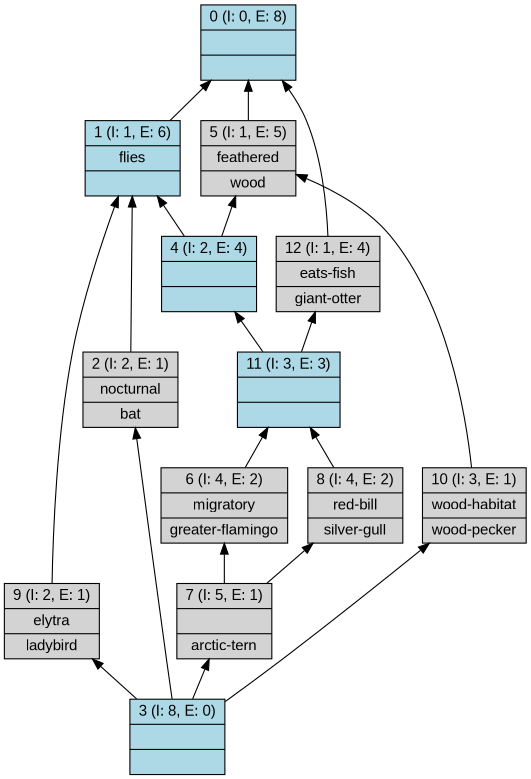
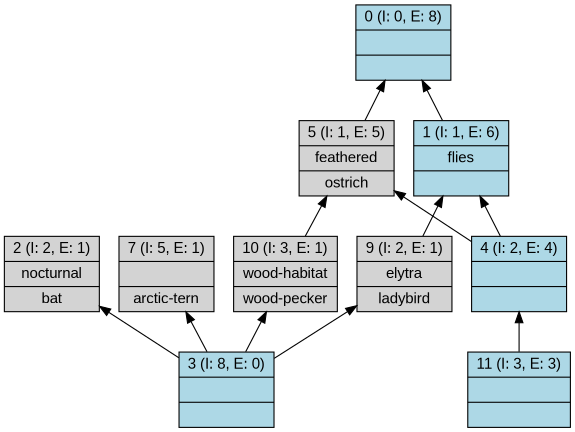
  digraph {
    fontname="Liberation Sans"
    rankdir=BT
    node [fontname="Liberation Sans" shape=record style=filled]
    edge [fontname="Liberation Sans"]
    n1 [fillcolor=lightblue label="{0 (I: 0, E: 8)||}"]
    n2 [fillcolor=lightblue label="{1 (I: 1, E: 6)|flies\n|}"]
    n3 [label="{2 (I: 2, E: 1)|nocturnal\n|bat\n}"]
    n4 [fillcolor=lightblue label="{3 (I: 8, E: 0)||}"]
    n5 [label="{7 (I: 5, E: 1)||arctic-tern\n}"]
    n6 [label="{9 (I: 2, E: 1)|elytra\n|ladybird\n}"]
    n7 [label="{10 (I: 3, E: 1)|wood-habitat\n|wood-pecker\n}"]
-   n8 [label="{6 (I: 4, E: 2)|migratory\n|greater-flamingo\n}"]
-   n9 [label="{8 (I: 4, E: 2)|red-bill\n|silver-gull\n}"]
-   n10 [label="{5 (I: 1, E: 5)|feathered\n|wood\n}"]
+   n10 [label="{5 (I: 1, E: 5)|feathered\n|ostrich\n}"]
    n11 [fillcolor=lightblue label="{4 (I: 2, E: 4)||}"]
    n12 [fillcolor=lightblue label="{11 (I: 3, E: 3)||}"]
-   n13 [label="{12 (I: 1, E: 4)|eats-fish\n|giant-otter\n}"]
    n2 -> n1
-   n3 -> n2
    n4 -> n3
    n4 -> n5
    n4 -> n6
    n4 -> n7
-   n5 -> n8
-   n5 -> n9
    n6 -> n2
    n7 -> n10
-   n8 -> n12
-   n9 -> n12
    n10 -> n1
    n11 -> n2
    n11 -> n10
    n12 -> n11
-   n12 -> n13
-   n13 -> n1
  }
